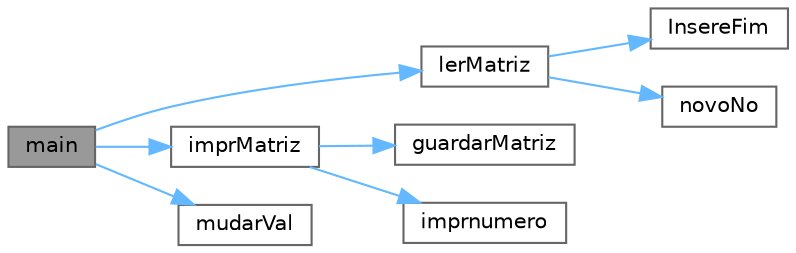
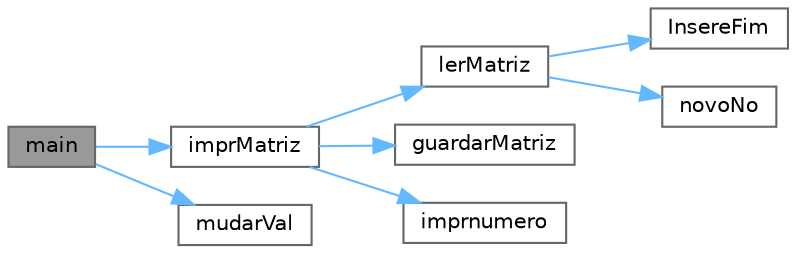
  digraph {
    rankdir=LR
    node [color=grey40 fillcolor=white fontname=Helvetica fontsize=10 shape=box style=filled]
    edge [color=steelblue1 fontname=Helvetica fontsize=10 labelfontname=Helvetica labelfontsize=10 style=solid]
    n1 [color=gray40 fillcolor=grey60 fontcolor=black height=0.2 label=main width=0.4]
    n2 [height=0.2 label=imprMatriz width=0.4]
    n3 [height=0.2 label=lerMatriz width=0.4]
    n4 [height=0.2 label=mudarVal width=0.4]
    n5 [height=0.2 label=guardarMatriz width=0.4]
    n6 [height=0.2 label=imprnumero width=0.4]
    n7 [height=0.2 label=InsereFim width=0.4]
    n8 [height=0.2 label=novoNo width=0.4]
    n1 -> n2
-   n1 -> n3
+   n2 -> n3
    n1 -> n4
    n2 -> n5
    n2 -> n6
    n3 -> n7
    n3 -> n8
  }
